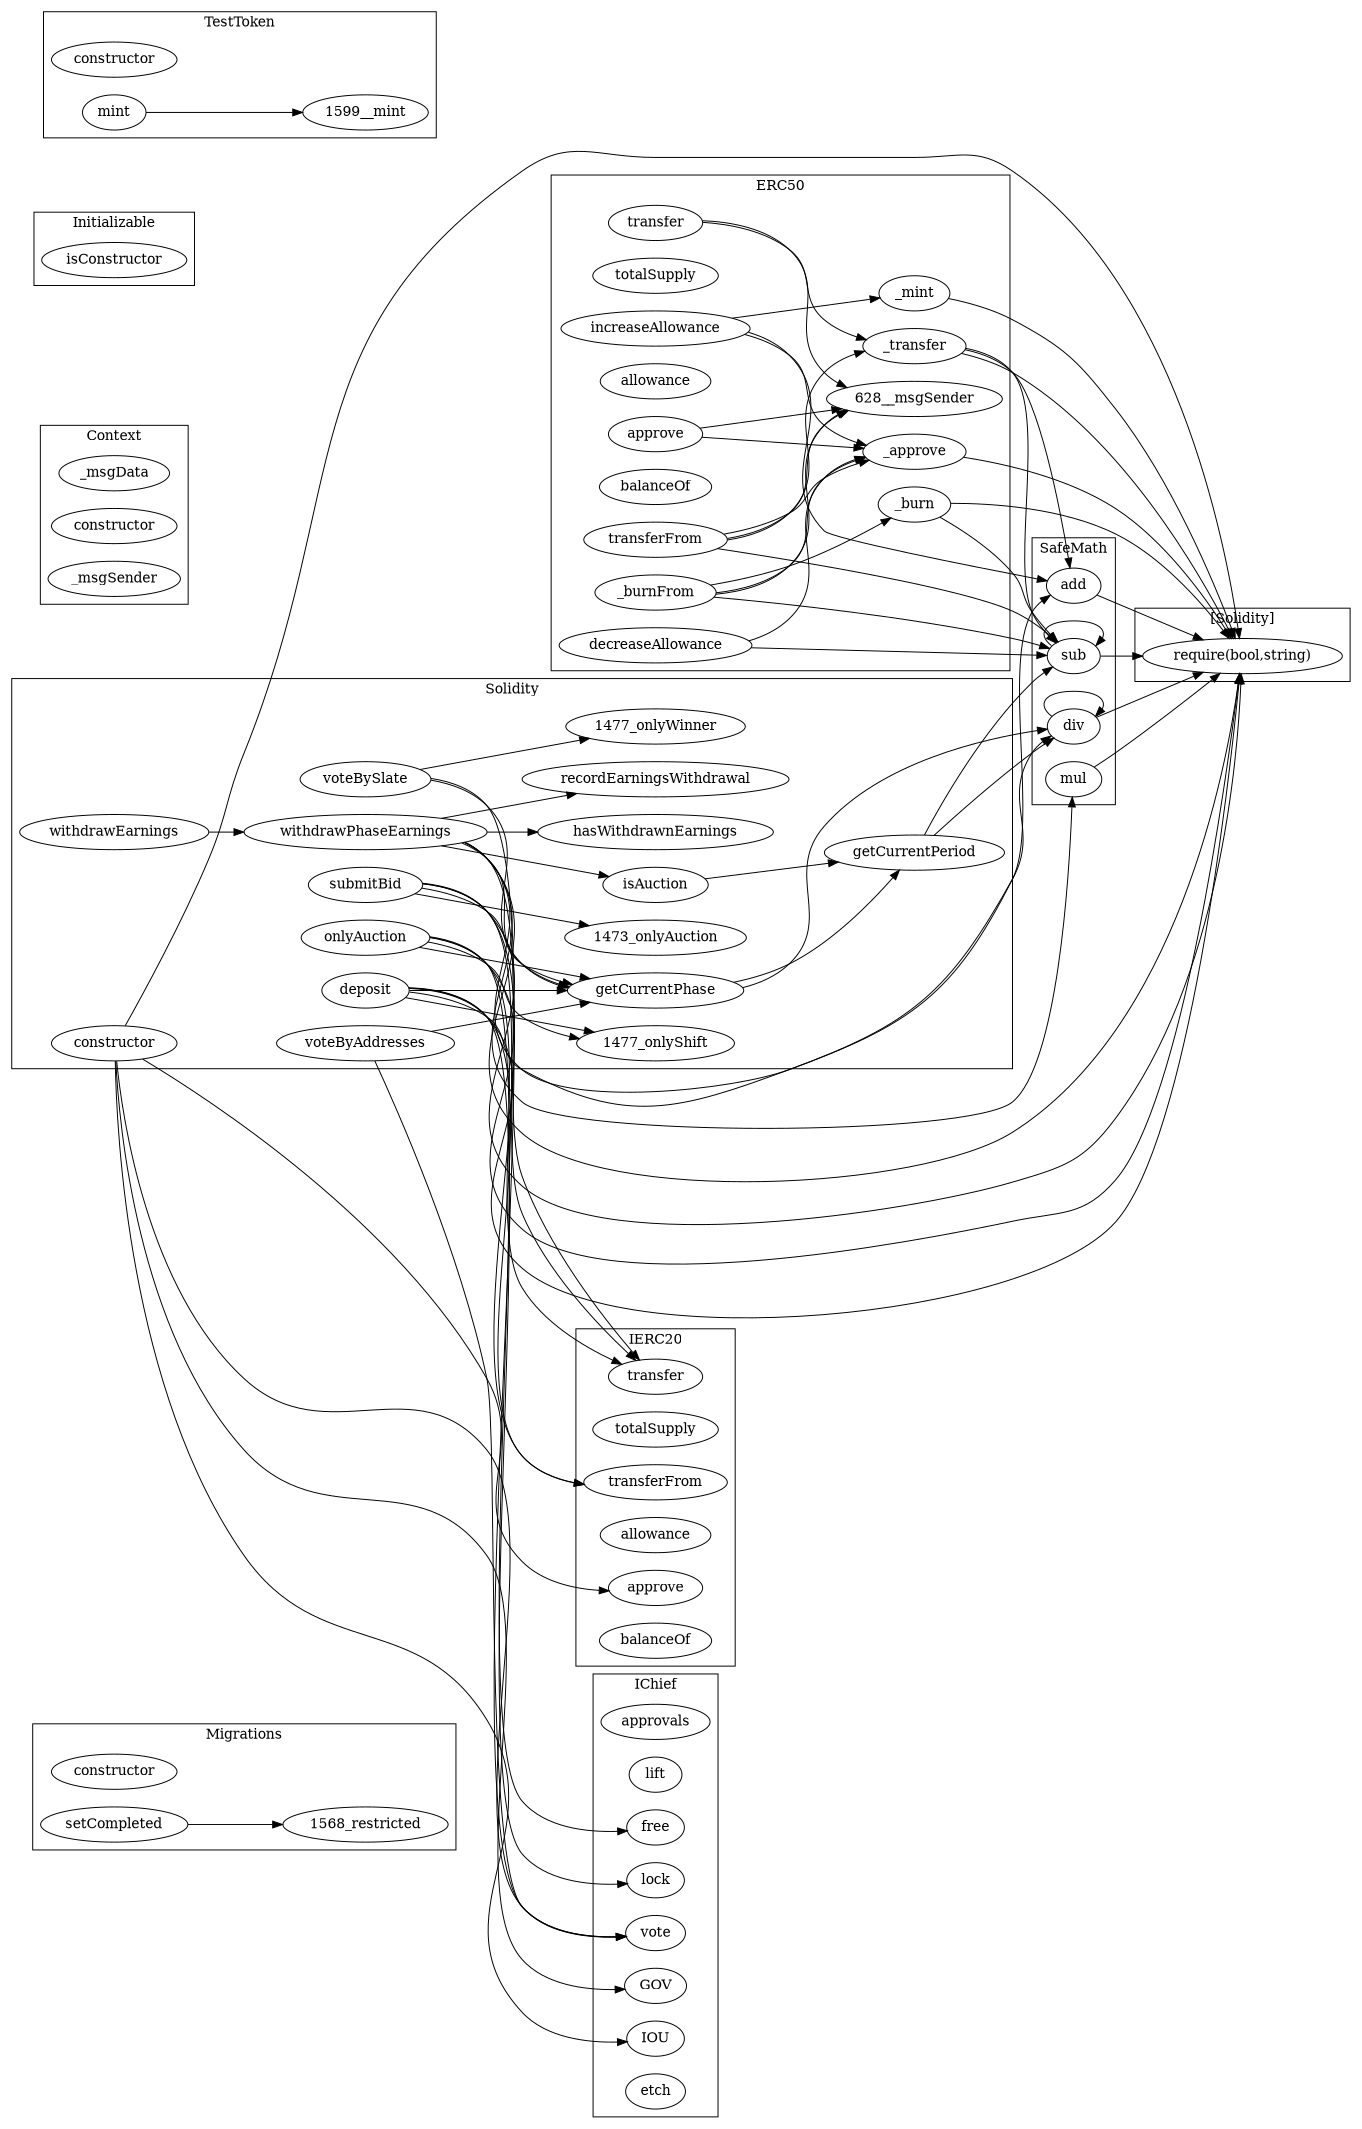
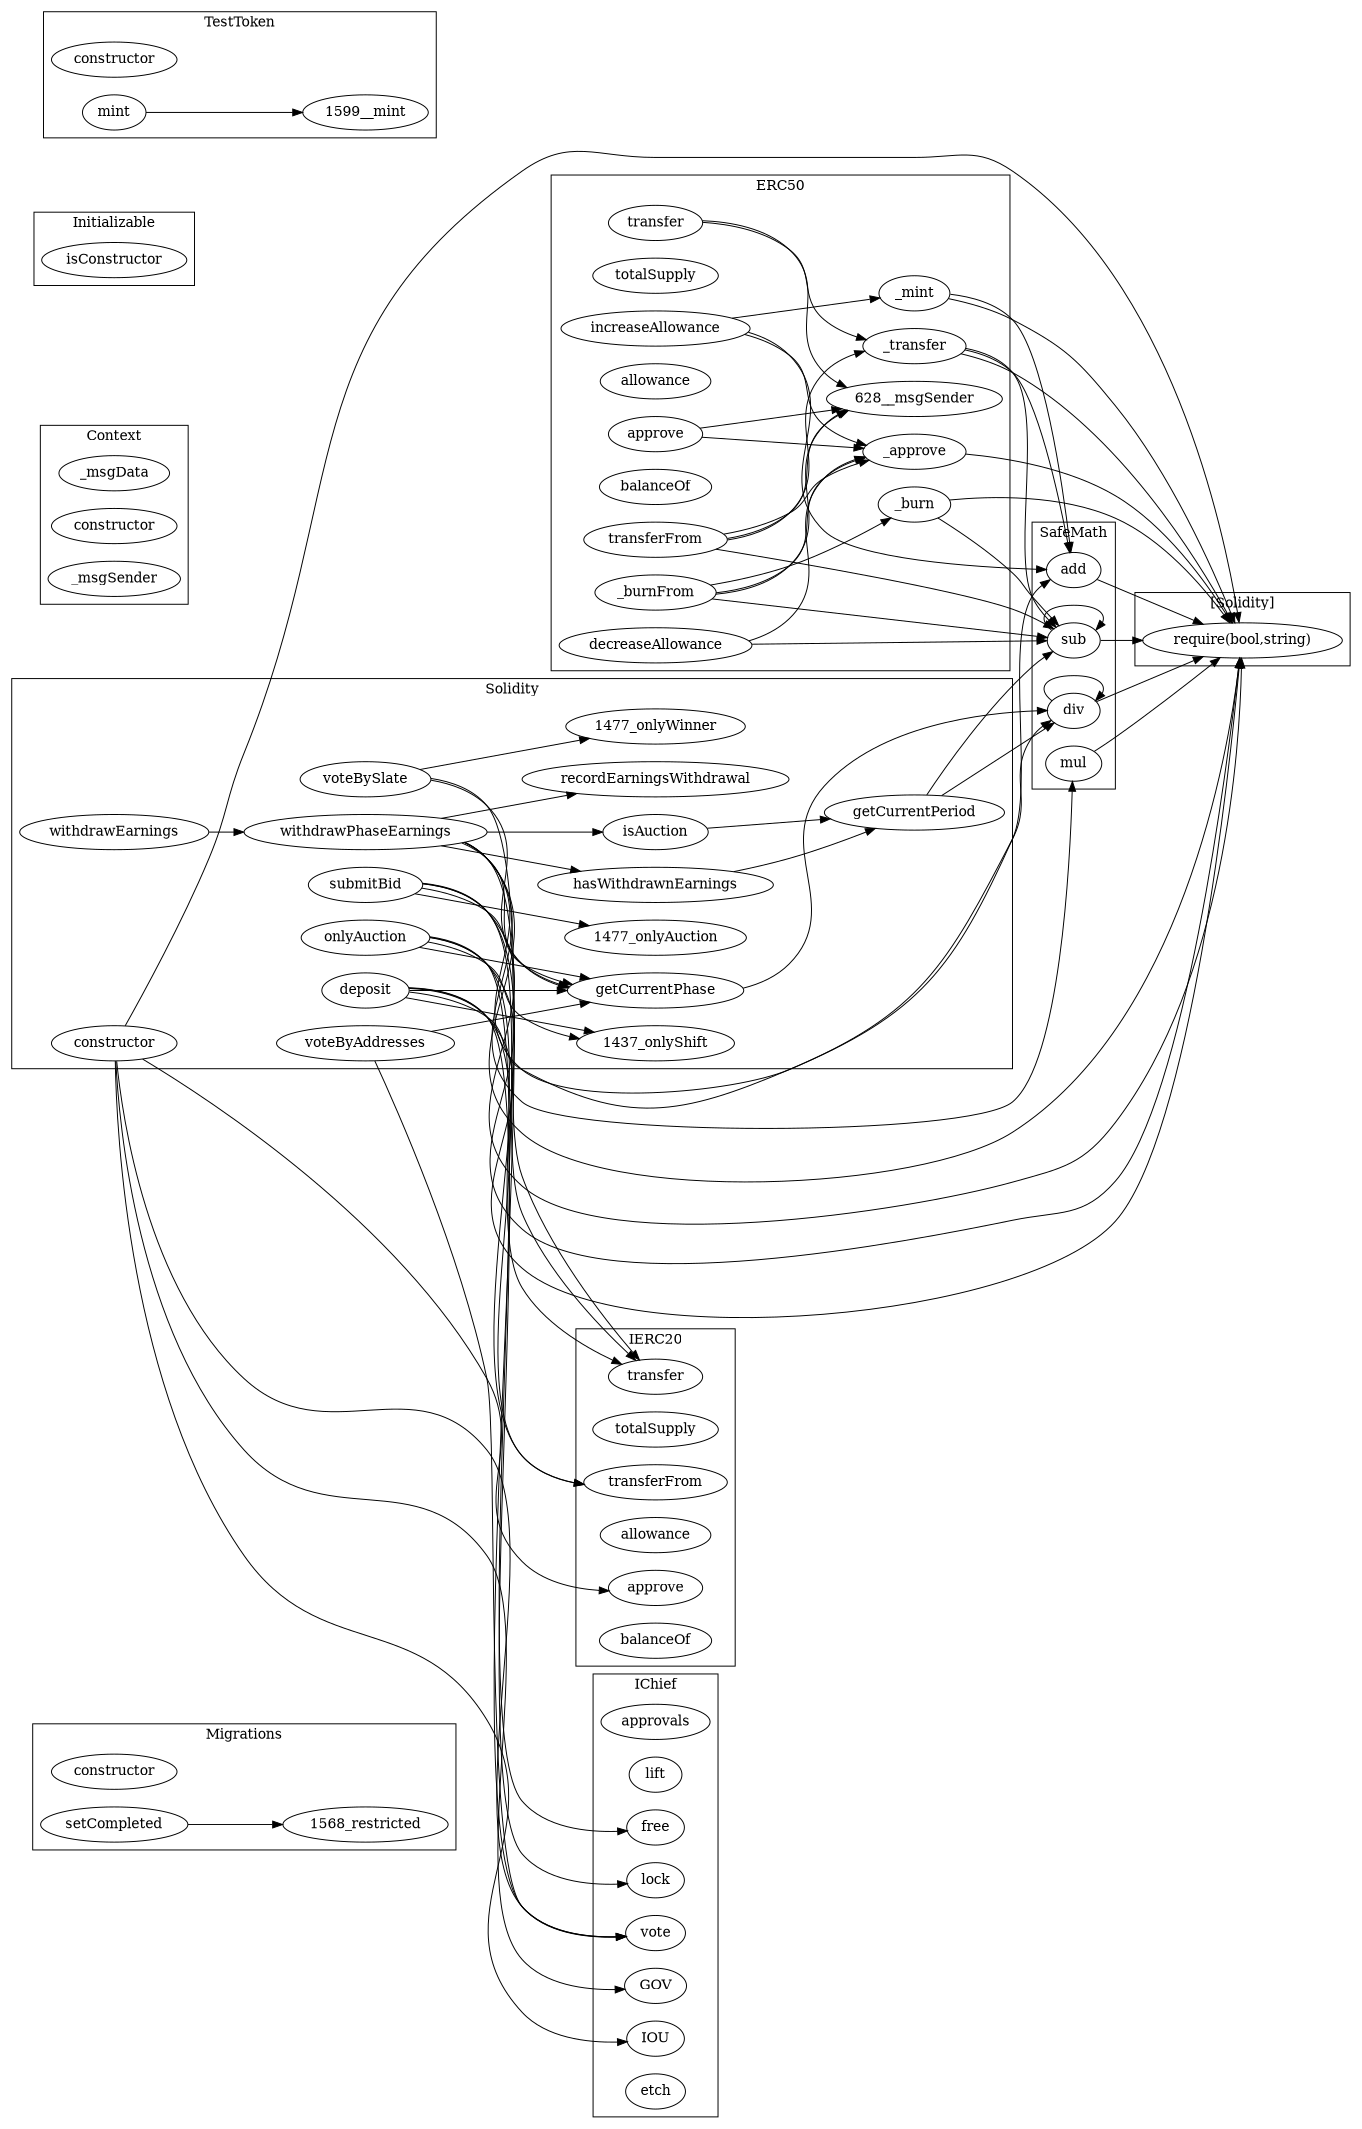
  strict digraph {
    rankdir=LR
    n1 [label=constructor]
    n2 [label=setCompleted]
    "1568_restricted"
    n4 [label=getCurrentPeriod]
    n5 [label=submitBid]
    n6 [label=getCurrentPhase]
-   "1477_onlyAuction" [label="1473_onlyAuction"]
+   "1477_onlyAuction"
    n8 [label=onlyAuction]
-   "1477_onlyShift"
+   "1477_onlyShift" [label="1437_onlyShift"]
    n10 [label=deposit]
    n11 [label=isAuction]
    n12 [label=hasWithdrawnEarnings]
    n13 [label=voteByAddresses]
    "1477_onlyWinner"
    n15 [label=withdrawPhaseEarnings]
    n16 [label=recordEarningsWithdrawal]
    n17 [label=voteBySlate]
    n18 [label=withdrawEarnings]
    n19 [label=constructor]
    n20 [label=_approve]
    n21 [label=transfer]
    n22 [label=_transfer]
    "628__msgSender"
    n24 [label=_burn]
    n25 [label=totalSupply]
    n26 [label=increaseAllowance]
    n27 [label=allowance]
    n28 [label=_mint]
    n29 [label=approve]
    n30 [label=balanceOf]
    n31 [label=decreaseAllowance]
    n32 [label=transferFrom]
    n33 [label=_burnFrom]
    n34 [label=sub]
    n35 [label=div]
    n36 [label=add]
    n37 [label=mul]
    n38 [label=approve]
    n39 [label=totalSupply]
    n40 [label=transferFrom]
    n41 [label=allowance]
    n42 [label=transfer]
    n43 [label=balanceOf]
    n44 [label=approvals]
    n45 [label=lift]
    n46 [label=IOU]
    n47 [label=lock]
    n48 [label=vote]
    n49 [label=GOV]
    n50 [label=free]
    n51 [label=etch]
    n52 [label=_msgData]
    n53 [label=constructor]
    n54 [label=_msgSender]
    n55 [label=isConstructor]
    n56 [label=constructor]
    n57 [label=mint]
    "1599__mint"
    "require(bool,string)"
    subgraph cluster_1 {
      label=Migrations
      n1
      n2
      "1568_restricted"
    }
    subgraph cluster_2 {
      label=Solidity
      n4
      n5
      n6
      "1477_onlyAuction"
      n8
      "1477_onlyShift"
      n10
      n11
      n12
      n13
      "1477_onlyWinner"
      n15
      n16
      n17
      n18
      n19
    }
    subgraph cluster_3 {
      label=ERC50
      n20
      n21
      n22
      "628__msgSender"
      n24
      n25
      n26
      n27
      n28
      n29
      n30
      n31
      n32
      n33
    }
    subgraph cluster_4 {
      label=SafeMath
      n34
      n35
      n36
      n37
    }
    subgraph cluster_5 {
      label=IERC20
      n38
      n39
      n40
      n41
      n42
      n43
    }
    subgraph cluster_6 {
      label=IChief
      n44
      n45
      n46
      n47
      n48
      n49
      n50
      n51
    }
    subgraph cluster_7 {
      label=Context
      n52
      n53
      n54
    }
    subgraph cluster_8 {
      label=Initializable
      n55
    }
    subgraph cluster_9 {
      label=TestToken
      n56
      n57
      "1599__mint"
    }
    subgraph cluster_10 {
      label="[Solidity]"
      "require(bool,string)"
    }
    n2 -> "1568_restricted"
    n4 -> n34
    n4 -> n35
    n5 -> n6
    n5 -> "1477_onlyAuction"
    n5 -> n40
    n5 -> n42
    n5 -> "require(bool,string)"
-   n6 -> n4
+   n12 -> n4
    n6 -> n35
    n8 -> n6
    n8 -> "1477_onlyShift"
    n8 -> n42
    n8 -> n50
    n8 -> "require(bool,string)"
    n10 -> n6
    n10 -> "1477_onlyShift"
    n10 -> n36
    n10 -> n40
    n10 -> n47
    n10 -> "require(bool,string)"
    n11 -> n4
    n13 -> n6
    n13 -> n48
    n15 -> n6
    n15 -> n11
    n15 -> n12
    n15 -> n16
    n15 -> n35
    n15 -> n37
    n15 -> n42
    n15 -> "require(bool,string)"
    n17 -> n6
    n17 -> "1477_onlyWinner"
    n17 -> n48
    n18 -> n15
    n19 -> n38
    n19 -> n46
    n19 -> n48
    n19 -> n49
    n19 -> "require(bool,string)"
    n20 -> "require(bool,string)"
    n21 -> n22
    n21 -> "628__msgSender"
    n22 -> n34
    n22 -> n36
    n22 -> "require(bool,string)"
    n24 -> n34
    n24 -> "require(bool,string)"
    n26 -> n20
    n26 -> n28
    n26 -> n36
+   n28 -> n36
    n28 -> "require(bool,string)"
    n29 -> n20
    n29 -> "628__msgSender"
    n31 -> n20
    n31 -> n34
    n32 -> n20
    n32 -> n22
    n32 -> "628__msgSender"
    n32 -> n34
    n33 -> n20
    n33 -> "628__msgSender"
    n33 -> n24
    n33 -> n34
    n34 -> n34
    n34 -> "require(bool,string)"
    n35 -> n35
    n35 -> "require(bool,string)"
    n36 -> "require(bool,string)"
    n37 -> "require(bool,string)"
    n57 -> "1599__mint"
  }
